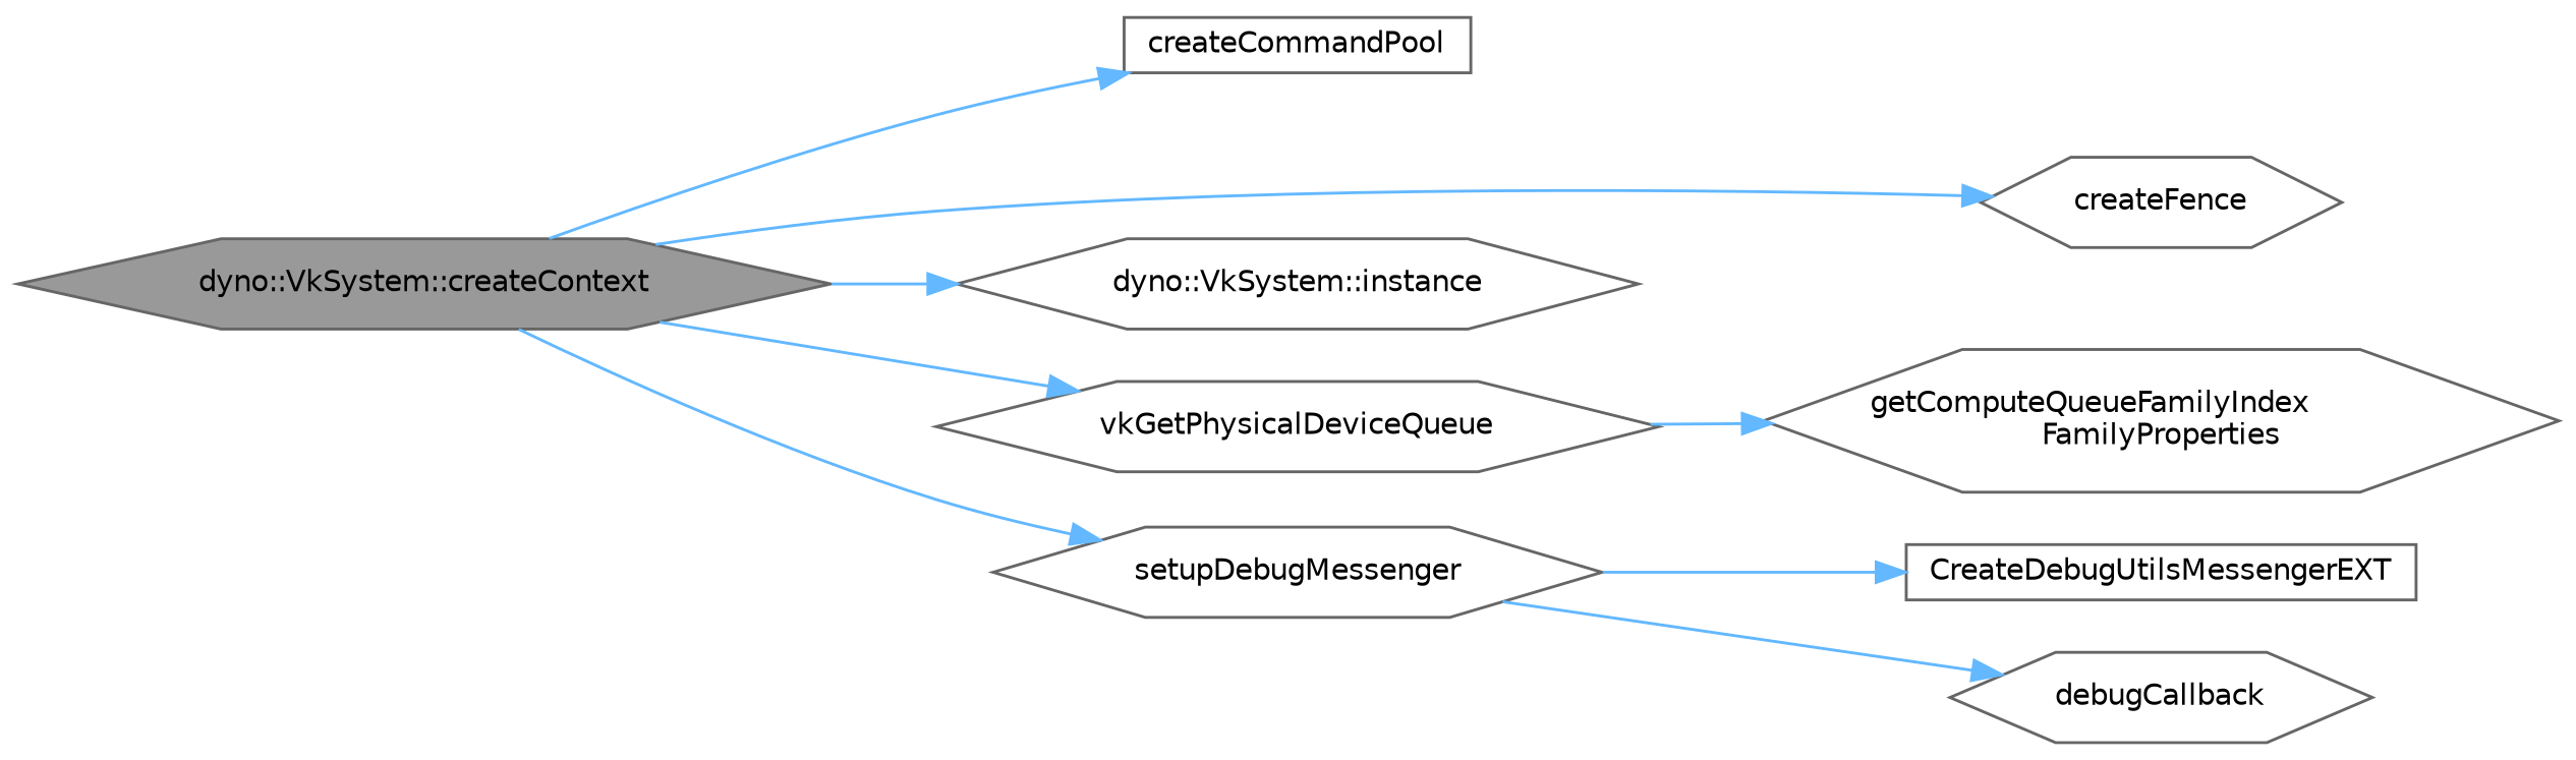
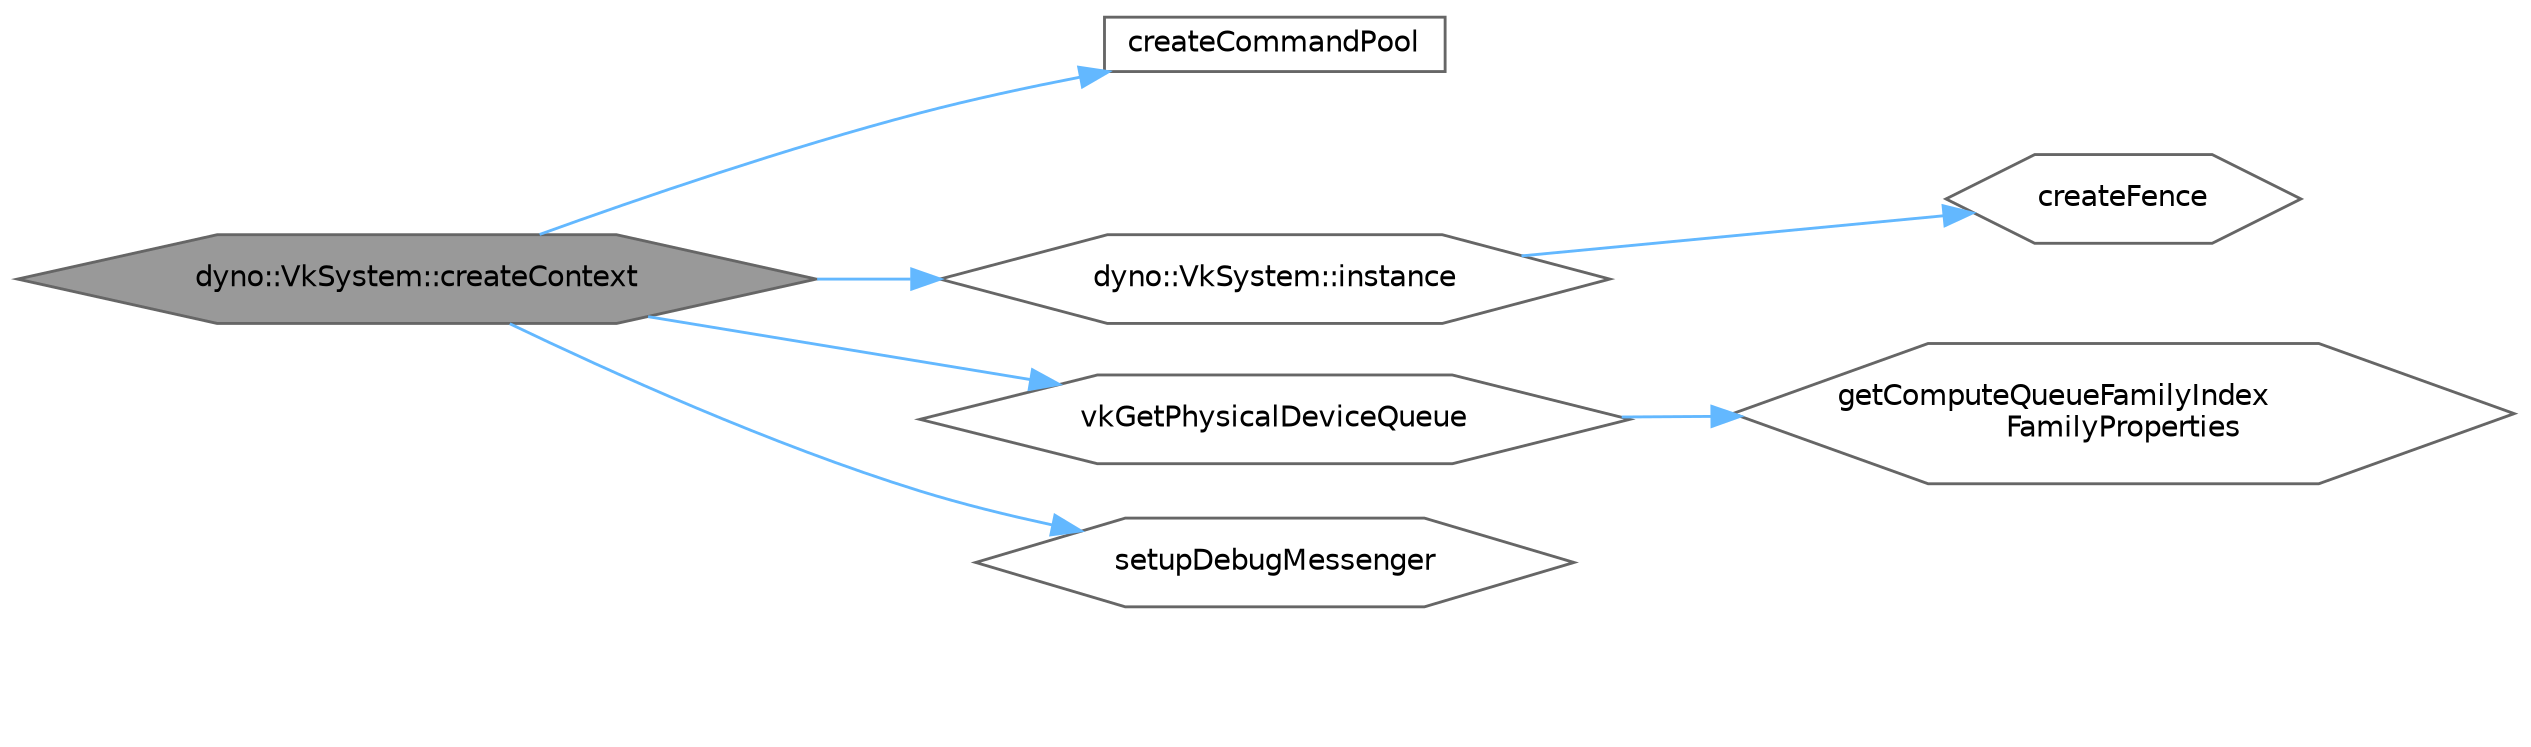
  digraph {
    rankdir=LR
    node [color=grey40 fillcolor=white fontname=Helvetica fontsize=10 shape=hexagon style=filled]
    edge [color=steelblue1 fontname=Helvetica fontsize=10 labelfontname=Helvetica labelfontsize=10 style=solid]
    n1 [color=gray40 fillcolor=grey60 fontcolor=black height=0.2 label="dyno::VkSystem::createContext" width=0.4]
    n2 [height=0.2 label=createCommandPool shape=box width=0.4]
    n3 [height=0.2 label=createFence width=0.4]
    n4 [height=0.2 label=vkGetPhysicalDeviceQueue width=0.4]
    n5 [height=0.2 label="dyno::VkSystem::instance" width=0.4]
    n6 [height=0.2 label=setupDebugMessenger width=0.4]
    n7 [height=0.2 label="getComputeQueueFamilyIndex\lFamilyProperties" width=0.4]
-   n8 [height=0.2 label=CreateDebugUtilsMessengerEXT shape=box width=0.4]
-   n9 [height=0.2 label=debugCallback width=0.4]
    n1 -> n2
-   n1 -> n3
+   n5 -> n3
    n1 -> n4
    n1 -> n5
    n1 -> n6
    n4 -> n7
-   n6 -> n8
-   n6 -> n9
  }
